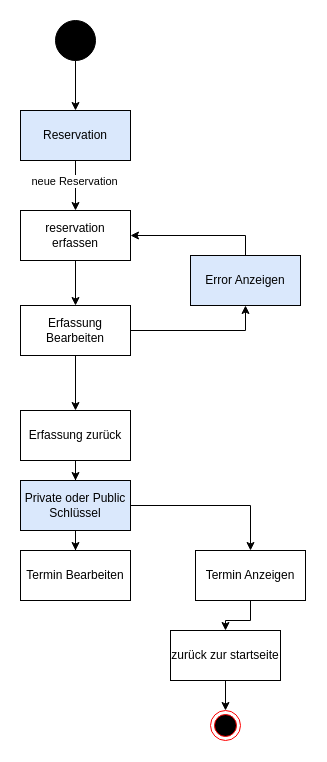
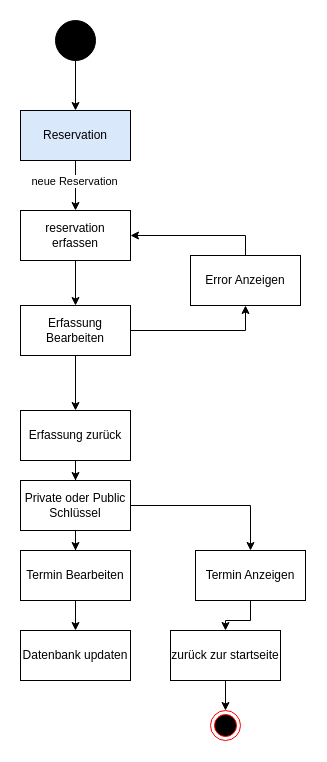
  <mxCell id="0" />
  <mxCell id="1" parent="0" />
  <mxCell id="2" style="edgeStyle=orthogonalEdgeStyle;rounded=0;orthogonalLoop=1;jettySize=auto;html=1;entryX=0.5;entryY=0;entryDx=0;entryDy=0;" parent="1" source="3" target="6" edge="1"><mxGeometry relative="1" as="geometry" /></mxCell>
  <mxCell id="3" value="" style="ellipse;fillColor=strokeColor;html=1;" parent="1" vertex="1"><mxGeometry x="55" y="20" width="40" height="40" as="geometry" /></mxCell>
  <mxCell id="4" style="edgeStyle=orthogonalEdgeStyle;rounded=0;orthogonalLoop=1;jettySize=auto;html=1;entryX=0.5;entryY=0;entryDx=0;entryDy=0;" parent="1" source="6" target="8" edge="1"><mxGeometry relative="1" as="geometry" /></mxCell>
  <mxCell id="5" value="neue Reservation" style="edgeLabel;html=1;align=center;verticalAlign=middle;resizable=0;points=[];" parent="4" vertex="1" connectable="0"><mxGeometry x="-0.196" y="-2" relative="1" as="geometry"><mxPoint as="offset" /></mxGeometry></mxCell>
  <mxCell id="6" value="Reservation" style="html=1;whiteSpace=wrap;fillColor=#dae8fc;" parent="1" vertex="1"><mxGeometry x="20" y="110" width="110" height="50" as="geometry" /></mxCell>
  <mxCell id="7" style="edgeStyle=orthogonalEdgeStyle;rounded=0;orthogonalLoop=1;jettySize=auto;html=1;entryX=0.5;entryY=0;entryDx=0;entryDy=0;" parent="1" source="8" target="11" edge="1"><mxGeometry relative="1" as="geometry" /></mxCell>
  <mxCell id="8" value="reservation erfassen" style="html=1;whiteSpace=wrap;" parent="1" vertex="1"><mxGeometry x="20" y="210" width="110" height="50" as="geometry" /></mxCell>
  <mxCell id="9" style="edgeStyle=orthogonalEdgeStyle;rounded=0;orthogonalLoop=1;jettySize=auto;html=1;entryX=0.5;entryY=0;entryDx=0;entryDy=0;" parent="1" source="11" target="14" edge="1"><mxGeometry relative="1" as="geometry" /></mxCell>
  <mxCell id="10" style="edgeStyle=orthogonalEdgeStyle;rounded=0;orthogonalLoop=1;jettySize=auto;html=1;entryX=0.5;entryY=1;entryDx=0;entryDy=0;" parent="1" source="11" target="16" edge="1"><mxGeometry relative="1" as="geometry"><mxPoint x="240" y="280" as="targetPoint" /></mxGeometry></mxCell>
  <mxCell id="11" value="Erfassung Bearbeiten" style="html=1;whiteSpace=wrap;" parent="1" vertex="1"><mxGeometry x="20" y="305" width="110" height="50" as="geometry" /></mxCell>
  <mxCell id="12" value="" style="ellipse;html=1;shape=endState;fillColor=#000000;strokeColor=#ff0000;" parent="1" vertex="1"><mxGeometry x="210" y="710" width="30" height="30" as="geometry" /></mxCell>
  <mxCell id="13" style="edgeStyle=orthogonalEdgeStyle;rounded=0;orthogonalLoop=1;jettySize=auto;html=1;entryX=0.5;entryY=0;entryDx=0;entryDy=0;" parent="1" source="14" target="19" edge="1"><mxGeometry relative="1" as="geometry" /></mxCell>
  <mxCell id="14" value="Erfassung zurück" style="html=1;whiteSpace=wrap;" parent="1" vertex="1"><mxGeometry x="20" y="410" width="110" height="50" as="geometry" /></mxCell>
  <mxCell id="15" style="edgeStyle=orthogonalEdgeStyle;rounded=0;orthogonalLoop=1;jettySize=auto;html=1;entryX=1;entryY=0.5;entryDx=0;entryDy=0;" parent="1" source="16" target="8" edge="1"><mxGeometry relative="1" as="geometry"><Array as="points"><mxPoint x="245" y="235" /></Array></mxGeometry></mxCell>
- <mxCell id="16" value="Error Anzeigen" style="html=1;whiteSpace=wrap;fillColor=#dae8fc;" parent="1" vertex="1"><mxGeometry x="190" y="255" width="110" height="50" as="geometry" /></mxCell>
+ <mxCell id="16" value="Error Anzeigen" style="html=1;whiteSpace=wrap;" parent="1" vertex="1"><mxGeometry x="190" y="255" width="110" height="50" as="geometry" /></mxCell>
  <mxCell id="17" style="edgeStyle=orthogonalEdgeStyle;rounded=0;orthogonalLoop=1;jettySize=auto;html=1;entryX=0.5;entryY=0;entryDx=0;entryDy=0;" parent="1" source="19" target="21" edge="1"><mxGeometry relative="1" as="geometry" /></mxCell>
  <mxCell id="18" style="edgeStyle=orthogonalEdgeStyle;rounded=0;orthogonalLoop=1;jettySize=auto;html=1;entryX=0.5;entryY=0;entryDx=0;entryDy=0;" parent="1" source="19" target="23" edge="1"><mxGeometry relative="1" as="geometry" /></mxCell>
- <mxCell id="19" value="Private oder Public Schlüssel" style="html=1;whiteSpace=wrap;fillColor=#dae8fc;" parent="1" vertex="1"><mxGeometry x="20" y="480" width="110" height="50" as="geometry" /></mxCell>
+ <mxCell id="19" value="Private oder Public Schlüssel" style="html=1;whiteSpace=wrap;" parent="1" vertex="1"><mxGeometry x="20" y="480" width="110" height="50" as="geometry" /></mxCell>
+ <mxCell id="20" style="edgeStyle=orthogonalEdgeStyle;rounded=0;orthogonalLoop=1;jettySize=auto;html=1;entryX=0.5;entryY=0;entryDx=0;entryDy=0;" parent="1" source="21" target="24" edge="1"><mxGeometry relative="1" as="geometry" /></mxCell>
  <mxCell id="21" value="Termin Bearbeiten" style="html=1;whiteSpace=wrap;" parent="1" vertex="1"><mxGeometry x="20" y="550" width="110" height="50" as="geometry" /></mxCell>
  <mxCell id="22" style="edgeStyle=orthogonalEdgeStyle;rounded=0;orthogonalLoop=1;jettySize=auto;html=1;entryX=0.5;entryY=0;entryDx=0;entryDy=0;" parent="1" source="23" target="26" edge="1"><mxGeometry relative="1" as="geometry" /></mxCell>
  <mxCell id="23" value="Termin Anzeigen" style="html=1;whiteSpace=wrap;" parent="1" vertex="1"><mxGeometry x="195" y="550" width="110" height="50" as="geometry" /></mxCell>
+ <mxCell id="24" value="Datenbank updaten" style="html=1;whiteSpace=wrap;" parent="1" vertex="1"><mxGeometry x="20" y="630" width="110" height="50" as="geometry" /></mxCell>
  <mxCell id="25" style="edgeStyle=orthogonalEdgeStyle;rounded=0;orthogonalLoop=1;jettySize=auto;html=1;entryX=0.5;entryY=0;entryDx=0;entryDy=0;" parent="1" source="26" target="12" edge="1"><mxGeometry relative="1" as="geometry" /></mxCell>
  <mxCell id="26" value="zurück zur startseite" style="html=1;whiteSpace=wrap;" parent="1" vertex="1"><mxGeometry x="170" y="630" width="110" height="50" as="geometry" /></mxCell>
